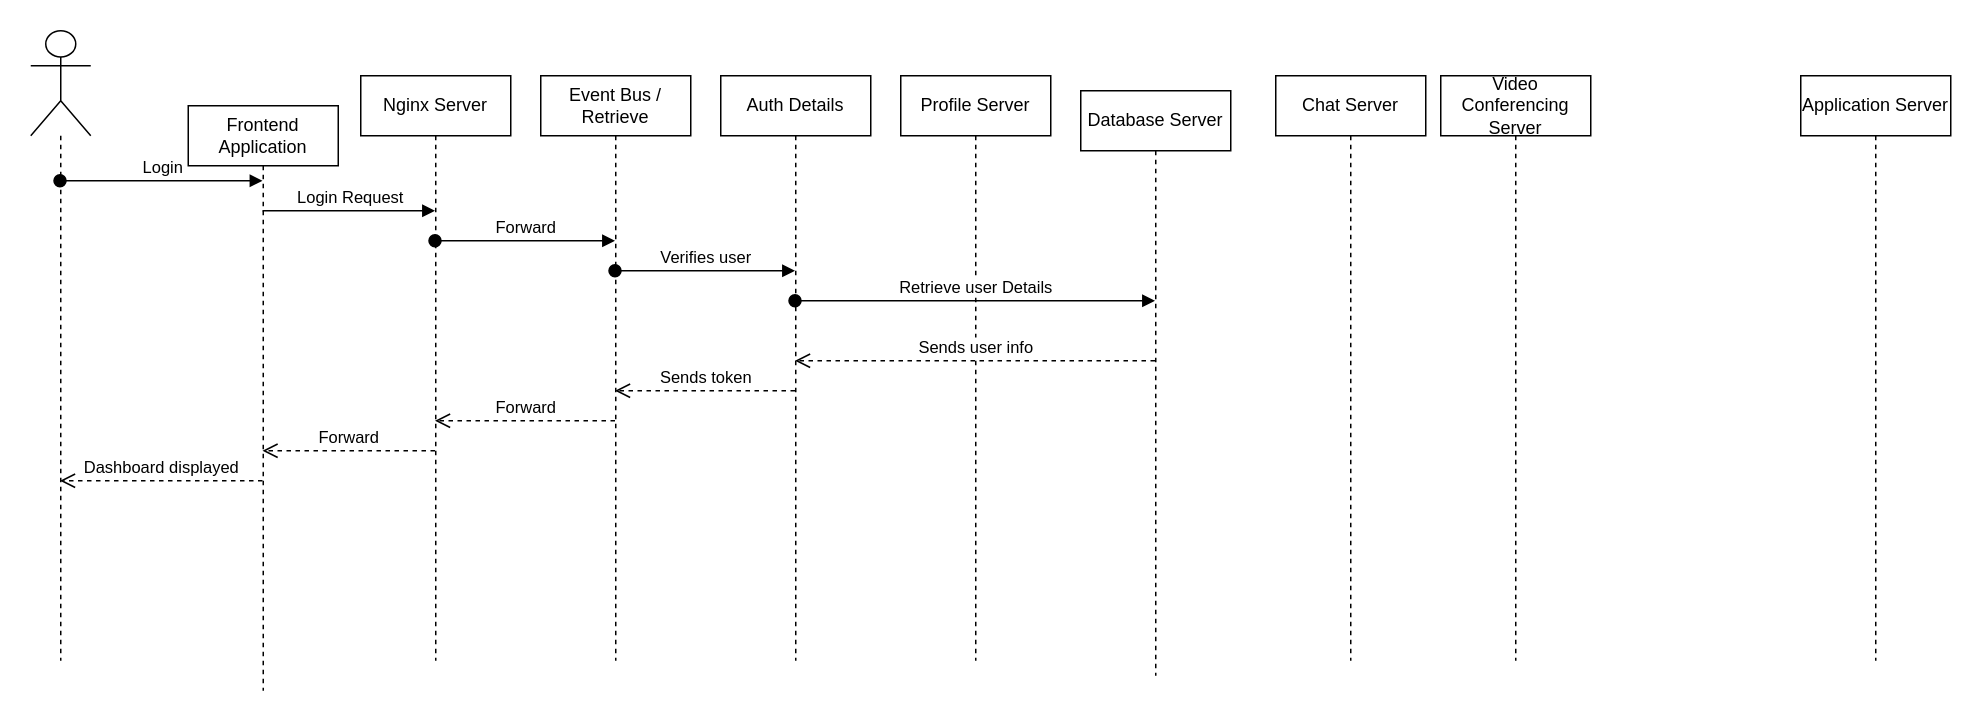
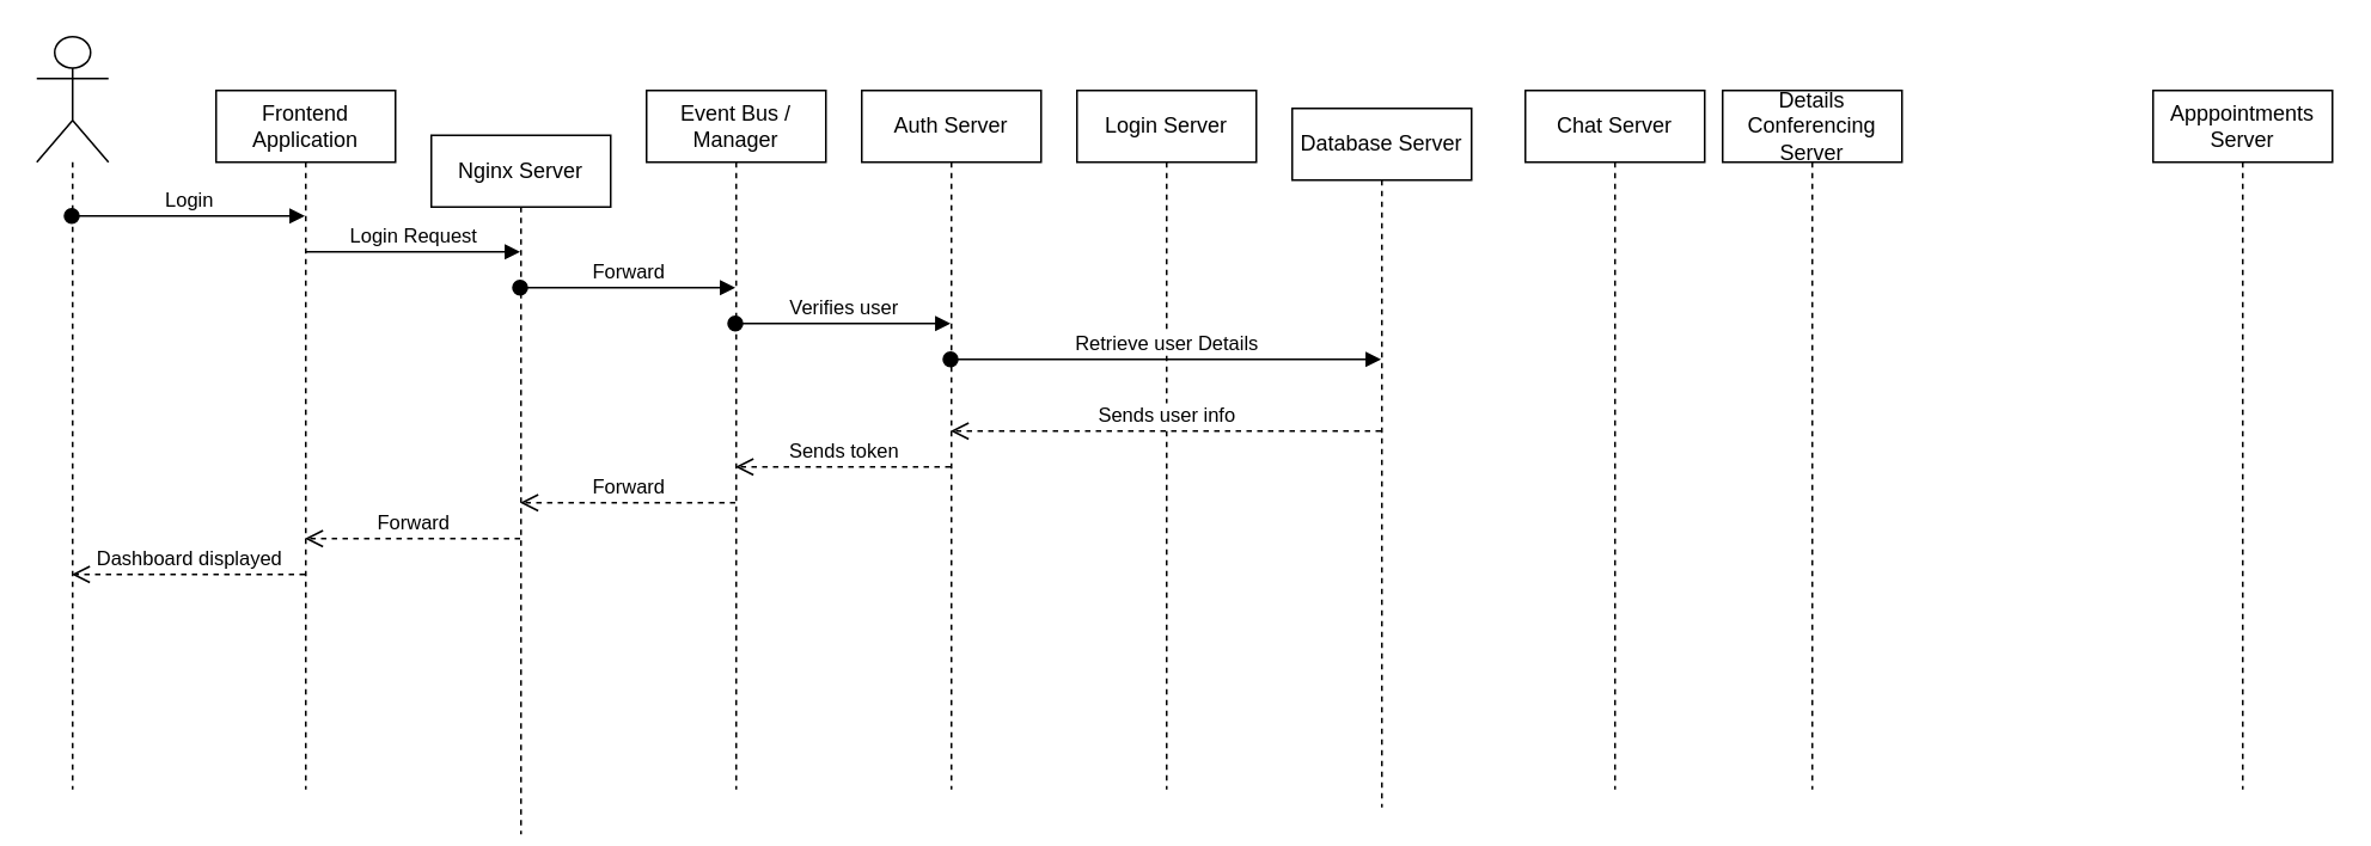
  <mxCell id="0" />
  <mxCell id="1" parent="0" />
  <mxCell id="2" value="" style="shape=umlLifeline;participant=umlActor;perimeter=lifelinePerimeter;whiteSpace=wrap;html=1;container=1;collapsible=0;recursiveResize=0;verticalAlign=top;spacingTop=36;outlineConnect=0;size=70;" vertex="1" parent="1"><mxGeometry x="20" y="20" width="40" height="420" as="geometry" /></mxCell>
- <mxCell id="3" value="Nginx Server" style="shape=umlLifeline;perimeter=lifelinePerimeter;whiteSpace=wrap;html=1;container=1;collapsible=0;recursiveResize=0;outlineConnect=0;" vertex="1" parent="1"><mxGeometry x="240" y="50" width="100" height="390" as="geometry" /></mxCell>
- <mxCell id="4" value="Application Server" style="shape=umlLifeline;perimeter=lifelinePerimeter;whiteSpace=wrap;html=1;container=1;collapsible=0;recursiveResize=0;outlineConnect=0;" vertex="1" parent="1"><mxGeometry x="1200" y="50" width="100" height="390" as="geometry" /></mxCell>
- <mxCell id="5" value="Video Conferencing Server" style="shape=umlLifeline;perimeter=lifelinePerimeter;whiteSpace=wrap;html=1;container=1;collapsible=0;recursiveResize=0;outlineConnect=0;" vertex="1" parent="1"><mxGeometry x="960" y="50" width="100" height="390" as="geometry" /></mxCell>
+ <mxCell id="3" value="Nginx Server" style="shape=umlLifeline;perimeter=lifelinePerimeter;whiteSpace=wrap;html=1;container=1;collapsible=0;recursiveResize=0;outlineConnect=0;" vertex="1" parent="1"><mxGeometry x="240" y="75" width="100" height="390" as="geometry" /></mxCell>
+ <mxCell id="4" value="Apppointments Server" style="shape=umlLifeline;perimeter=lifelinePerimeter;whiteSpace=wrap;html=1;container=1;collapsible=0;recursiveResize=0;outlineConnect=0;" vertex="1" parent="1"><mxGeometry x="1200" y="50" width="100" height="390" as="geometry" /></mxCell>
+ <mxCell id="5" value="Details Conferencing Server" style="shape=umlLifeline;perimeter=lifelinePerimeter;whiteSpace=wrap;html=1;container=1;collapsible=0;recursiveResize=0;outlineConnect=0;" vertex="1" parent="1"><mxGeometry x="960" y="50" width="100" height="390" as="geometry" /></mxCell>
  <mxCell id="6" value="Chat Server" style="shape=umlLifeline;perimeter=lifelinePerimeter;whiteSpace=wrap;html=1;container=1;collapsible=0;recursiveResize=0;outlineConnect=0;" vertex="1" parent="1"><mxGeometry x="850" y="50" width="100" height="390" as="geometry" /></mxCell>
- <mxCell id="7" value="Profile Server" style="shape=umlLifeline;perimeter=lifelinePerimeter;whiteSpace=wrap;html=1;container=1;collapsible=0;recursiveResize=0;outlineConnect=0;" vertex="1" parent="1"><mxGeometry x="600" y="50" width="100" height="390" as="geometry" /></mxCell>
- <mxCell id="8" value="Auth Details" style="shape=umlLifeline;perimeter=lifelinePerimeter;whiteSpace=wrap;html=1;container=1;collapsible=0;recursiveResize=0;outlineConnect=0;" vertex="1" parent="1"><mxGeometry x="480" y="50" width="100" height="390" as="geometry" /></mxCell>
+ <mxCell id="7" value="Login Server" style="shape=umlLifeline;perimeter=lifelinePerimeter;whiteSpace=wrap;html=1;container=1;collapsible=0;recursiveResize=0;outlineConnect=0;" vertex="1" parent="1"><mxGeometry x="600" y="50" width="100" height="390" as="geometry" /></mxCell>
+ <mxCell id="8" value="Auth Server" style="shape=umlLifeline;perimeter=lifelinePerimeter;whiteSpace=wrap;html=1;container=1;collapsible=0;recursiveResize=0;outlineConnect=0;" vertex="1" parent="1"><mxGeometry x="480" y="50" width="100" height="390" as="geometry" /></mxCell>
  <mxCell id="9" value="Login" style="html=1;verticalAlign=bottom;startArrow=oval;endArrow=block;startSize=8;rounded=0;" edge="1" target="18" parent="1" source="2"><mxGeometry x="0.007" relative="1" as="geometry"><mxPoint x="220" y="130" as="sourcePoint" /><mxPoint x="260" y="140" as="targetPoint" /><Array as="points"><mxPoint x="130" y="120" /></Array><mxPoint as="offset" /></mxGeometry></mxCell>
- <mxCell id="10" value="Event Bus / Retrieve" style="shape=umlLifeline;perimeter=lifelinePerimeter;whiteSpace=wrap;html=1;container=1;collapsible=0;recursiveResize=0;outlineConnect=0;" vertex="1" parent="1"><mxGeometry x="360" y="50" width="100" height="390" as="geometry" /></mxCell>
+ <mxCell id="10" value="Event Bus / Manager" style="shape=umlLifeline;perimeter=lifelinePerimeter;whiteSpace=wrap;html=1;container=1;collapsible=0;recursiveResize=0;outlineConnect=0;" vertex="1" parent="1"><mxGeometry x="360" y="50" width="100" height="390" as="geometry" /></mxCell>
  <mxCell id="11" value="Forward" style="html=1;verticalAlign=bottom;startArrow=oval;startFill=1;endArrow=block;startSize=8;rounded=0;" edge="1" parent="1" source="3" target="10"><mxGeometry width="60" relative="1" as="geometry"><mxPoint x="310" y="140" as="sourcePoint" /><mxPoint x="370" y="140" as="targetPoint" /><Array as="points"><mxPoint x="360" y="160" /></Array></mxGeometry></mxCell>
  <mxCell id="12" value="Database Server" style="shape=umlLifeline;perimeter=lifelinePerimeter;whiteSpace=wrap;html=1;container=1;collapsible=0;recursiveResize=0;outlineConnect=0;" vertex="1" parent="1"><mxGeometry x="720" y="60" width="100" height="390" as="geometry" /></mxCell>
  <mxCell id="13" value="Verifies user" style="html=1;verticalAlign=bottom;startArrow=oval;startFill=1;endArrow=block;startSize=8;rounded=0;" edge="1" parent="1" source="10" target="8"><mxGeometry width="60" relative="1" as="geometry"><mxPoint x="430" y="150" as="sourcePoint" /><mxPoint x="490" y="150" as="targetPoint" /><Array as="points"><mxPoint x="490" y="180" /></Array></mxGeometry></mxCell>
  <mxCell id="14" value="Retrieve user Details" style="html=1;verticalAlign=bottom;startArrow=oval;startFill=1;endArrow=block;startSize=8;rounded=0;" edge="1" parent="1" source="8" target="12"><mxGeometry width="60" relative="1" as="geometry"><mxPoint x="530" y="190" as="sourcePoint" /><mxPoint x="649.69" y="190" as="targetPoint" /><Array as="points"><mxPoint x="610" y="200" /></Array></mxGeometry></mxCell>
  <mxCell id="15" value="Sends user info" style="html=1;verticalAlign=bottom;endArrow=open;dashed=1;endSize=8;rounded=0;" edge="1" parent="1" source="12" target="8"><mxGeometry relative="1" as="geometry"><mxPoint x="640" y="220" as="sourcePoint" /><mxPoint x="560" y="220" as="targetPoint" /><Array as="points"><mxPoint x="630" y="240" /></Array></mxGeometry></mxCell>
  <mxCell id="16" value="Sends token" style="html=1;verticalAlign=bottom;endArrow=open;dashed=1;endSize=8;rounded=0;" edge="1" parent="1" source="8" target="10"><mxGeometry relative="1" as="geometry"><mxPoint x="510" y="240" as="sourcePoint" /><mxPoint x="430" y="240" as="targetPoint" /><Array as="points"><mxPoint x="470" y="260" /></Array></mxGeometry></mxCell>
  <mxCell id="17" value="Forward" style="html=1;verticalAlign=bottom;endArrow=open;dashed=1;endSize=8;rounded=0;" edge="1" parent="1" source="10" target="3"><mxGeometry relative="1" as="geometry"><mxPoint x="450" y="220" as="sourcePoint" /><mxPoint x="370" y="220" as="targetPoint" /><Array as="points"><mxPoint x="320" y="280" /></Array></mxGeometry></mxCell>
- <mxCell id="18" value="Frontend Application" style="shape=umlLifeline;perimeter=lifelinePerimeter;whiteSpace=wrap;html=1;container=1;collapsible=0;recursiveResize=0;outlineConnect=0;" vertex="1" parent="1"><mxGeometry x="125" y="70" width="100" height="390" as="geometry" /></mxCell>
+ <mxCell id="18" value="Frontend Application" style="shape=umlLifeline;perimeter=lifelinePerimeter;whiteSpace=wrap;html=1;container=1;collapsible=0;recursiveResize=0;outlineConnect=0;" vertex="1" parent="1"><mxGeometry y="50" width="100" height="390" as="geometry" x="120" /></mxCell>
  <mxCell id="19" value="Login Request" style="html=1;verticalAlign=bottom;endArrow=block;rounded=0;" edge="1" parent="1" source="18" target="3"><mxGeometry width="80" relative="1" as="geometry"><mxPoint x="260" y="210" as="sourcePoint" /><mxPoint x="290" y="210" as="targetPoint" /><Array as="points"><mxPoint x="250" y="140" /></Array></mxGeometry></mxCell>
  <mxCell id="20" value="Forward" style="html=1;verticalAlign=bottom;endArrow=open;dashed=1;endSize=8;rounded=0;" edge="1" parent="1" source="3" target="18"><mxGeometry relative="1" as="geometry"><mxPoint x="380" y="250" as="sourcePoint" /><mxPoint x="300" y="250" as="targetPoint" /><Array as="points"><mxPoint x="250" y="300" /></Array></mxGeometry></mxCell>
  <mxCell id="21" value="Dashboard displayed" style="html=1;verticalAlign=bottom;endArrow=open;dashed=1;endSize=8;rounded=0;" edge="1" parent="1" source="18" target="2"><mxGeometry relative="1" as="geometry"><mxPoint x="299.5" y="310" as="sourcePoint" /><mxPoint x="179.81" y="310" as="targetPoint" /><Array as="points"><mxPoint x="140" y="320" /></Array></mxGeometry></mxCell>
